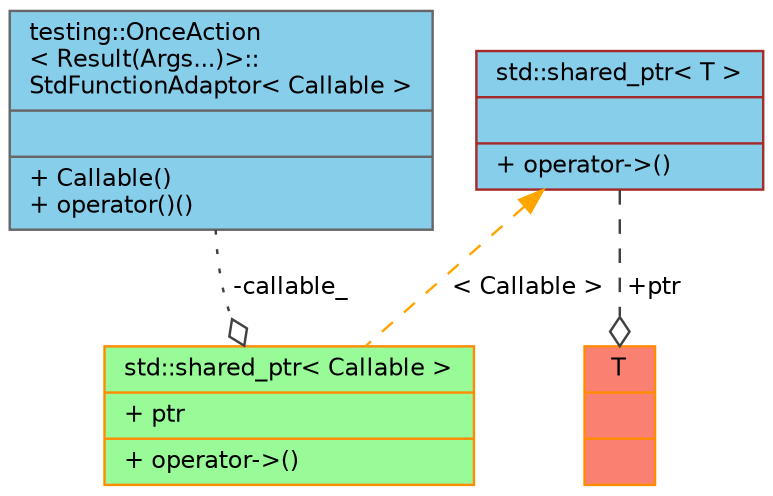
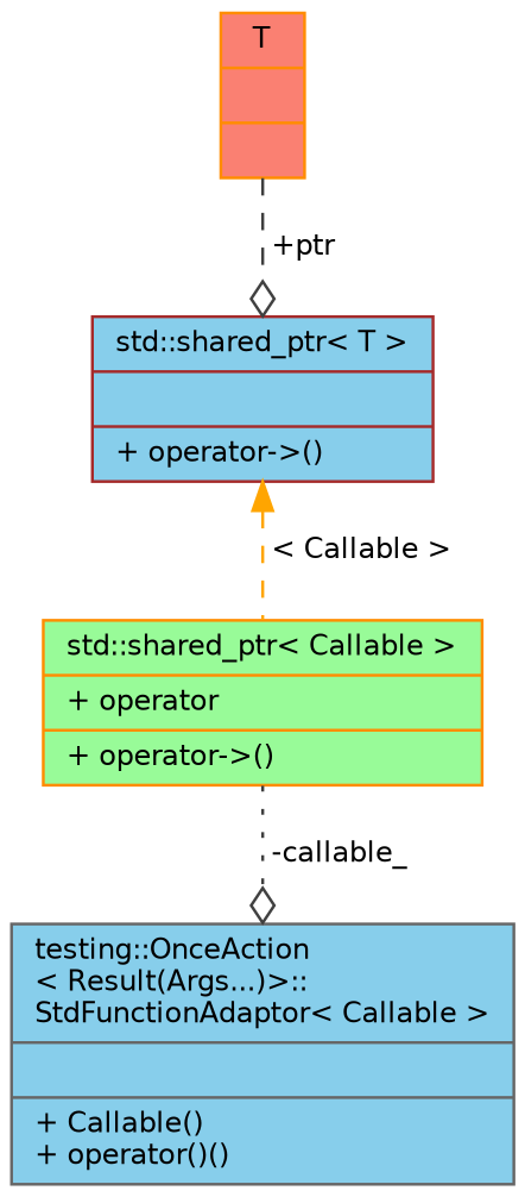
  digraph {
    node [color=darkorange fillcolor=skyblue fontname=Helvetica fontsize=10 shape=record style=filled]
    edge [arrowhead=odiamond color=grey25 fontname=Helvetica fontsize=10 labelfontname=Helvetica labelfontsize=10 style=dashed]
    n1 [color=gray40 fontcolor=black height=0.2 label="{testing::OnceAction\l\< Result(Args...)\>::\lStdFunctionAdaptor\< Callable \>\n||+ Callable()\l+ operator()()\l}" width=0.4]
-   n2 [fillcolor=palegreen height=0.2 label="{std::shared_ptr\< Callable \>\n|+ ptr\l|+ operator-\>()\l}" width=0.4]
+   n2 [fillcolor=palegreen height=0.2 label="{std::shared_ptr\< Callable \>\n|+ operator\l|+ operator-\>()\l}" width=0.4]
    n3 [color=brown height=0.2 label="{std::shared_ptr\< T \>\n||+ operator-\>()\l}" width=0.4]
    n4 [fillcolor=salmon height=0.2 label="{T\n||}" width=0.4]
-   n1 -> n2 [label=" -callable_" style=dotted]
+   n2 -> n1 [label=" -callable_" style=dotted]
    n3 -> n2 [color=orange dir=back label=" \< Callable \>" arrowhead=""]
-   n3 -> n4 [label=" +ptr"]
+   n4 -> n3 [label=" +ptr"]
  }
